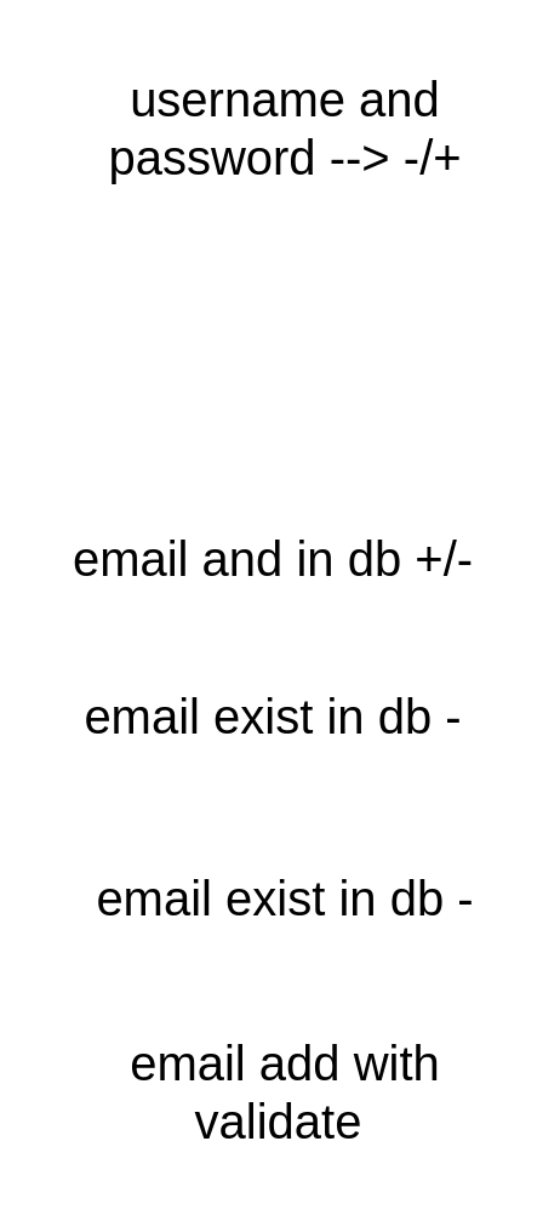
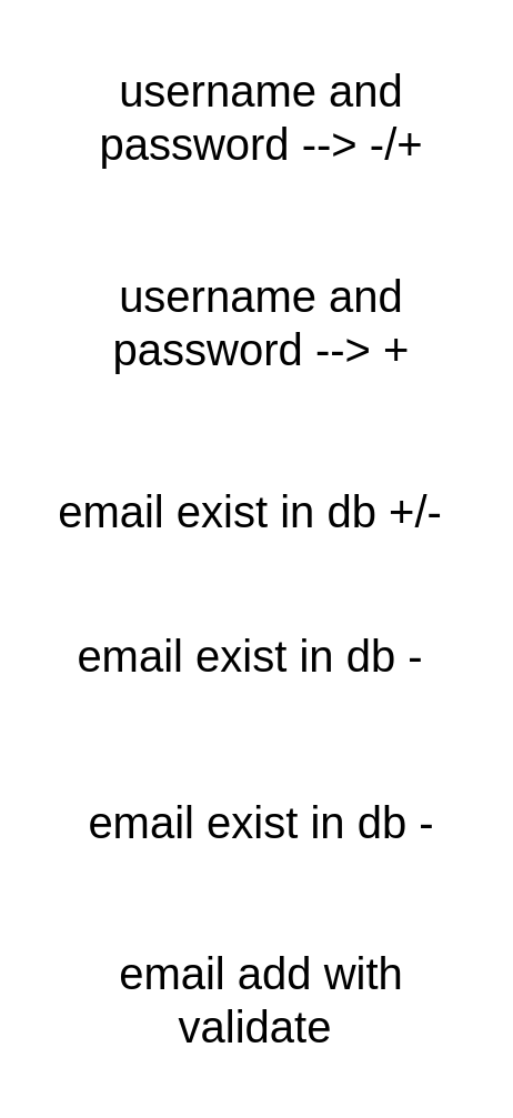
  <mxCell id="0" />
  <mxCell id="1" parent="0" />
  <mxCell id="2" value="&lt;span style=&quot;font-size: 40px;&quot;&gt;username and password --&amp;gt; -/+&lt;/span&gt;" style="text;strokeColor=none;align=center;fillColor=none;html=1;verticalAlign=middle;whiteSpace=wrap;rounded=0;fontSize=20;" vertex="1" parent="1"><mxGeometry x="30" y="20" width="410" height="170" as="geometry" /></mxCell>
- <mxCell id="4" value="&lt;span style=&quot;font-size: 40px;&quot;&gt;email and in db +/-&lt;/span&gt;" style="text;strokeColor=none;align=center;fillColor=none;html=1;verticalAlign=middle;whiteSpace=wrap;rounded=0;fontSize=20;" vertex="1" parent="1"><mxGeometry x="20" y="375" width="410" height="170" as="geometry" /></mxCell>
+ <mxCell id="3" value="&lt;span style=&quot;font-size: 40px;&quot;&gt;username and password --&amp;gt; +&lt;/span&gt;" style="text;strokeColor=none;align=center;fillColor=none;html=1;verticalAlign=middle;whiteSpace=wrap;rounded=0;fontSize=20;" vertex="1" parent="1"><mxGeometry x="30" y="205" width="410" height="170" as="geometry" /></mxCell>
+ <mxCell id="4" value="&lt;span style=&quot;font-size: 40px;&quot;&gt;email exist in db +/-&lt;/span&gt;" style="text;strokeColor=none;align=center;fillColor=none;html=1;verticalAlign=middle;whiteSpace=wrap;rounded=0;fontSize=20;" vertex="1" parent="1"><mxGeometry x="20" y="375" width="410" height="170" as="geometry" /></mxCell>
  <mxCell id="5" value="&lt;span style=&quot;font-size: 40px;&quot;&gt;email exist in db -&lt;/span&gt;" style="text;strokeColor=none;align=center;fillColor=none;html=1;verticalAlign=middle;whiteSpace=wrap;rounded=0;fontSize=20;" vertex="1" parent="1"><mxGeometry x="20" y="505" width="410" height="170" as="geometry" /></mxCell>
  <mxCell id="6" value="&lt;span style=&quot;font-size: 40px;&quot;&gt;email add with validate&amp;nbsp;&lt;/span&gt;&lt;span style=&quot;color: rgba(0, 0, 0, 0); font-family: monospace; font-size: 0px; text-align: start;&quot;&gt;%3CmxGraphModel%3E%3Croot%3E%3CmxCell%20id%3D%220%22%2F%3E%3CmxCell%20id%3D%221%22%20parent%3D%220%22%2F%3E%3CmxCell%20id%3D%222%22%20value%3D%22%26lt%3Bspan%20style%3D%26quot%3Bfont-size%3A%2040px%3B%26quot%3B%26gt%3Bemail%20exist%20in%20db%20-%26lt%3B%2Fspan%26gt%3B%22%20style%3D%22text%3BstrokeColor%3Dnone%3Balign%3Dcenter%3BfillColor%3Dnone%3Bhtml%3D1%3BverticalAlign%3Dmiddle%3BwhiteSpace%3Dwrap%3Brounded%3D0%3BfontSize%3D20%3B%22%20vertex%3D%221%22%20parent%3D%221%22%3E%3CmxGeometry%20x%3D%22140%22%20y%3D%22480%22%20width%3D%22410%22%20height%3D%22170%22%20as%3D%22geometry%22%2F%3E%3C%2FmxCell%3E%3C%2Froot%3E%3C%2FmxGraphModel%3E&lt;/span&gt;" style="text;strokeColor=none;align=center;fillColor=none;html=1;verticalAlign=middle;whiteSpace=wrap;rounded=0;fontSize=20;" vertex="1" parent="1"><mxGeometry x="30" y="815" width="410" height="170" as="geometry" /></mxCell>
  <mxCell id="7" value="&lt;span style=&quot;font-size: 40px;&quot;&gt;email exist in db -&lt;/span&gt;" style="text;strokeColor=none;align=center;fillColor=none;html=1;verticalAlign=middle;whiteSpace=wrap;rounded=0;fontSize=20;" vertex="1" parent="1"><mxGeometry x="30" y="655" width="410" height="170" as="geometry" /></mxCell>
